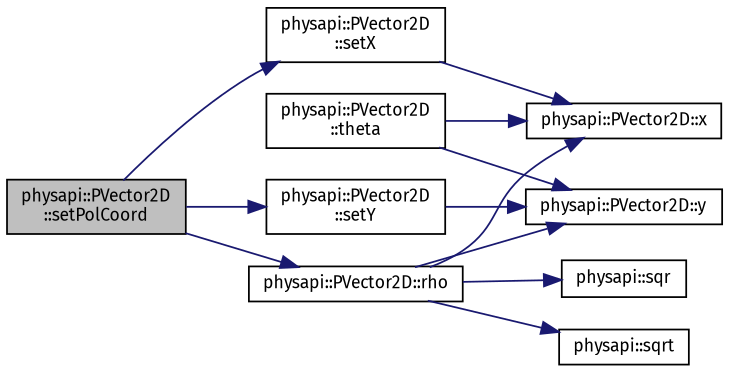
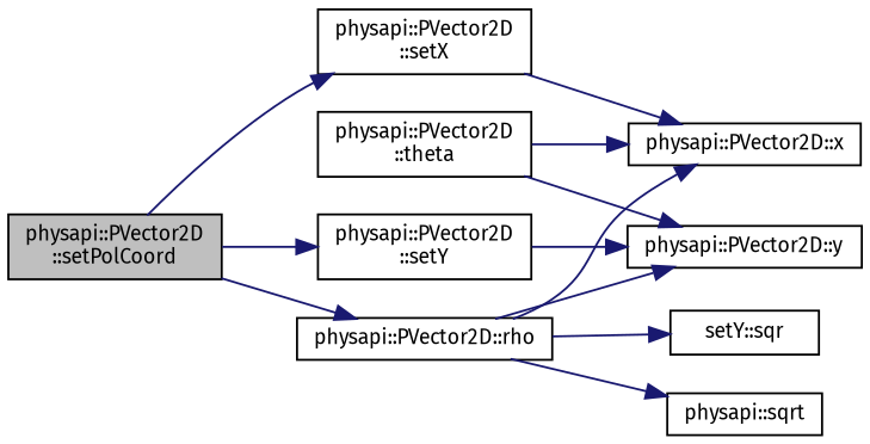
  digraph {
    fontname="Fira Sans"
    rankdir=LR
    node [color=black fillcolor=white fontname="Fira Sans" fontsize=10 shape=record style=filled]
    edge [color=midnightblue fontname="Fira Sans" fontsize=10 labelfontname=Helvetica labelfontsize=10 style=solid]
    n1 [fillcolor=grey75 fontcolor=black height=0.2 label="physapi::PVector2D\l::setPolCoord" width=0.4]
    n2 [height=0.2 label="physapi::PVector2D::rho" width=0.4]
    n3 [height=0.2 label="physapi::PVector2D\l::setX" width=0.4]
    n4 [height=0.2 label="physapi::PVector2D\l::setY" width=0.4]
-   n5 [height=0.2 label="physapi::sqr" width=0.4]
+   n5 [height=0.2 label="setY::sqr" width=0.4]
    n6 [height=0.2 label="physapi::sqrt" width=0.4]
    n7 [height=0.2 label="physapi::PVector2D::x" width=0.4]
    n8 [height=0.2 label="physapi::PVector2D::y" width=0.4]
    n9 [height=0.2 label="physapi::PVector2D\l::theta" width=0.4]
    n1 -> n2
    n1 -> n3
    n1 -> n4
    n2 -> n5
    n2 -> n6
    n2 -> n7
    n2 -> n8
    n3 -> n7
    n4 -> n8
    n9 -> n7
    n9 -> n8
  }
